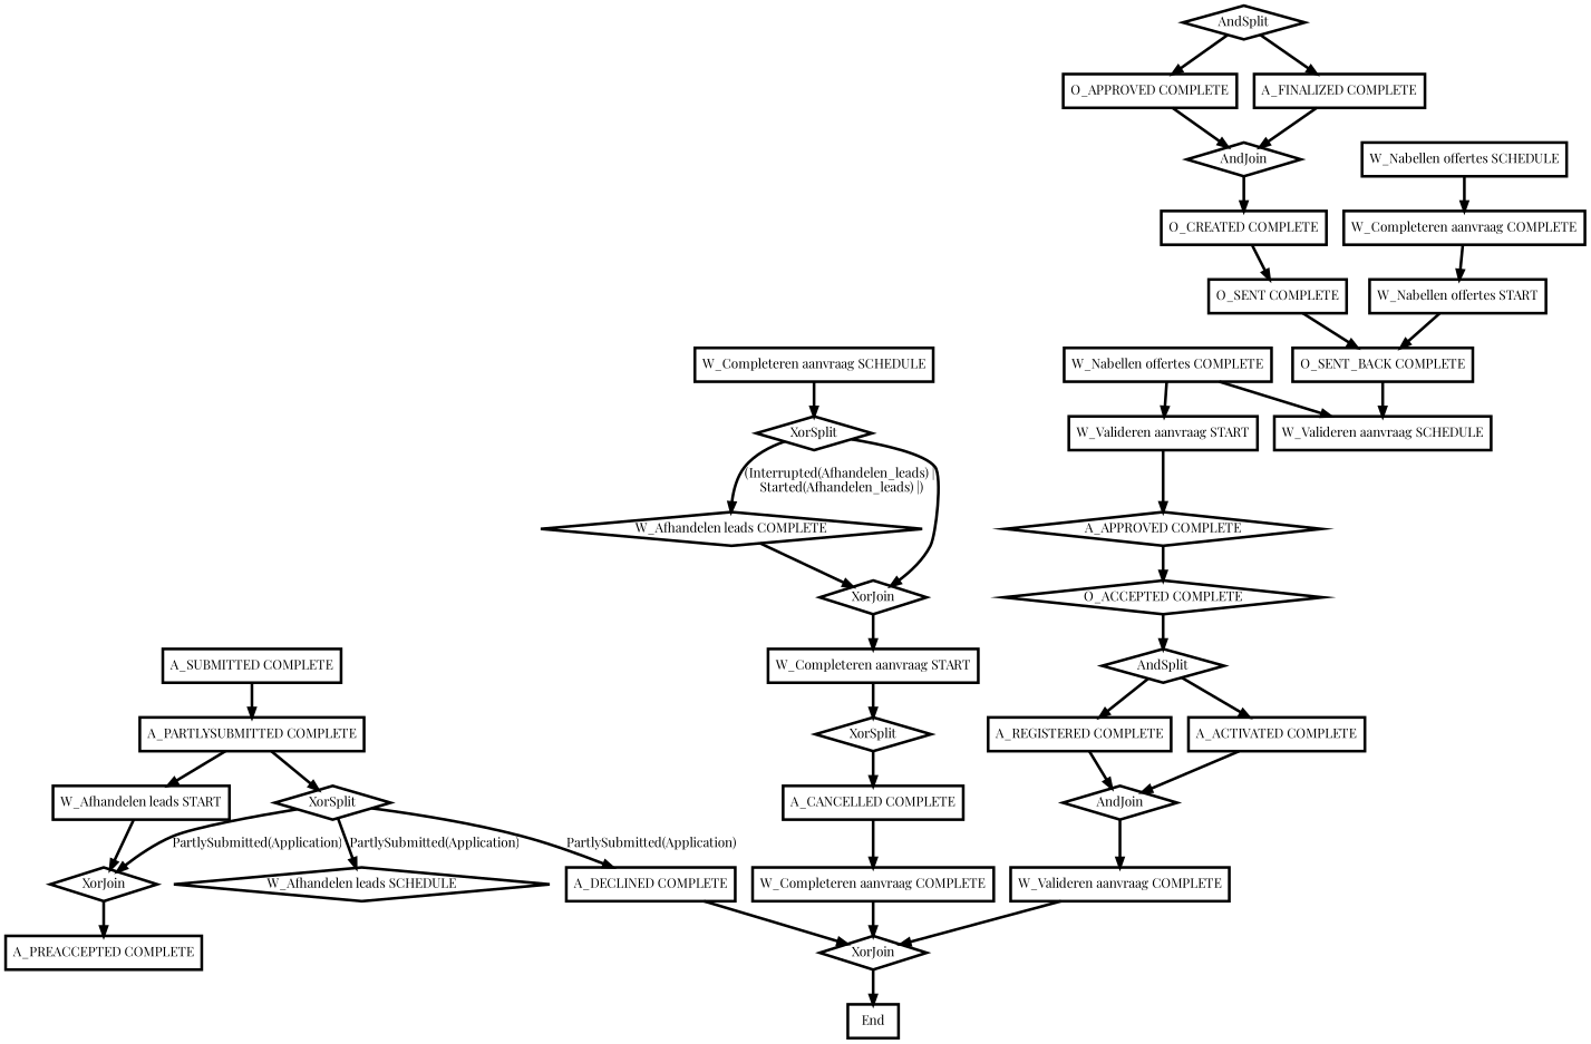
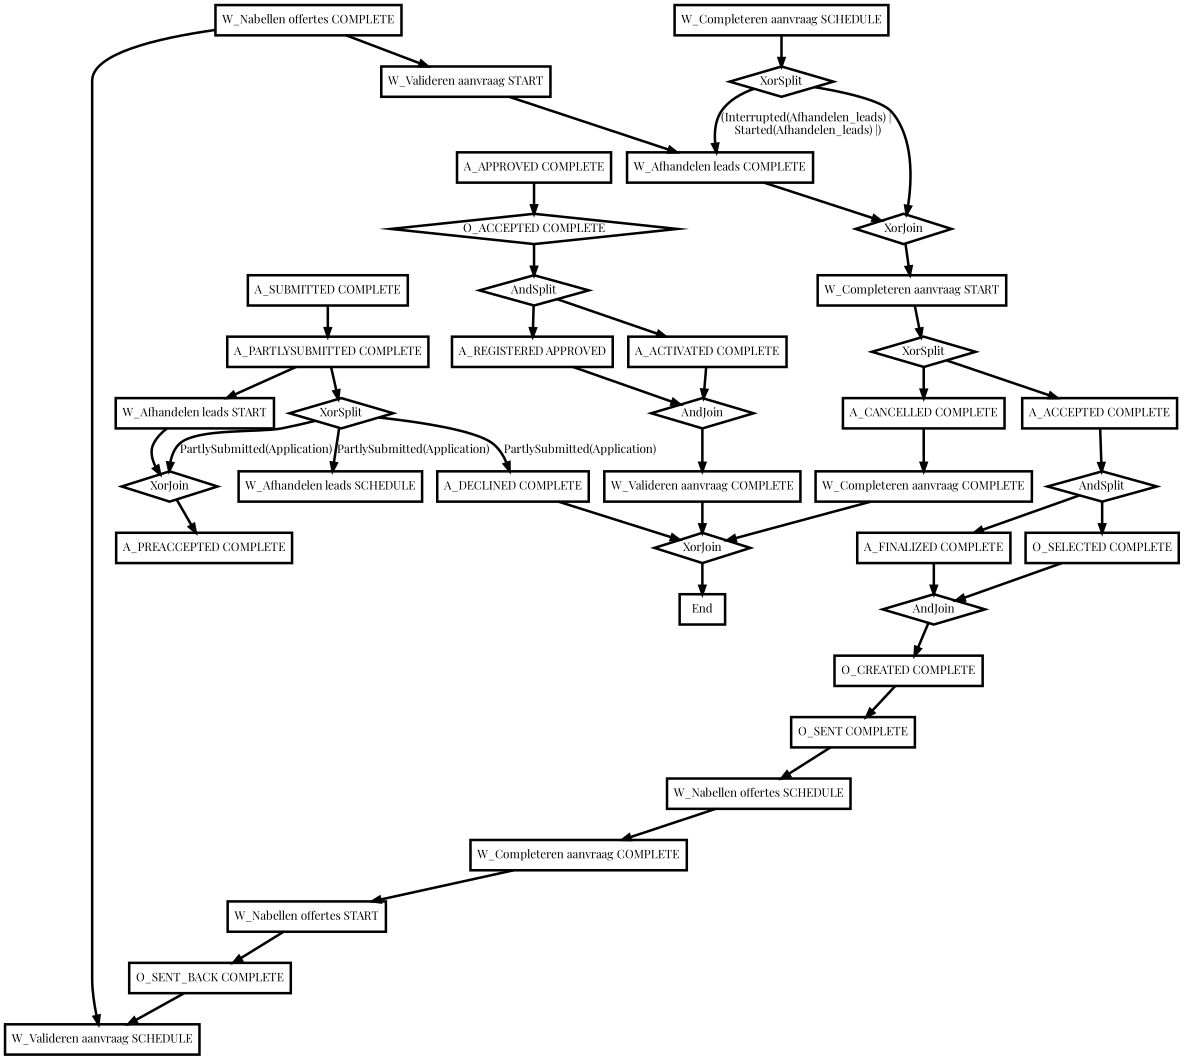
  digraph {
    fontname="Playfair Display"
    node [fontname="Playfair Display" penwidth=3 shape=box]
    edge [fontname="Playfair Display" penwidth=3]
    n1 [label="A_SUBMITTED COMPLETE"]
    n2 [label="A_PARTLYSUBMITTED COMPLETE"]
    n3 [label=XorSplit shape=diamond]
    n4 [label="W_Afhandelen leads START"]
    n5 [label=XorJoin shape=diamond]
-   n6 [label="W_Afhandelen leads SCHEDULE" shape=diamond]
+   n6 [label="W_Afhandelen leads SCHEDULE"]
    n7 [label="A_DECLINED COMPLETE"]
    n8 [label="A_PREACCEPTED COMPLETE"]
    n9 [label=XorJoin shape=diamond]
    n10 [label=End]
    n11 [label="W_Completeren aanvraag SCHEDULE"]
    n12 [label=XorSplit shape=diamond]
    n13 [label=XorJoin shape=diamond]
-   n14 [label="W_Afhandelen leads COMPLETE" shape=diamond]
+   n14 [label="W_Afhandelen leads COMPLETE"]
    n15 [label="W_Completeren aanvraag START"]
    n16 [label=XorSplit shape=diamond]
+   n17 [label="A_ACCEPTED COMPLETE"]
    n18 [label="A_CANCELLED COMPLETE"]
    n19 [label=AndSplit shape=diamond]
    n20 [label="W_Completeren aanvraag COMPLETE"]
-   n21 [label="O_APPROVED COMPLETE"]
+   n21 [label="O_SELECTED COMPLETE"]
    n22 [label="A_FINALIZED COMPLETE"]
    n23 [label=AndJoin shape=diamond]
    n24 [label="O_CREATED COMPLETE"]
    n25 [label="O_SENT COMPLETE"]
    n26 [label="W_Nabellen offertes SCHEDULE"]
    n27 [label="W_Completeren aanvraag COMPLETE"]
    n28 [label="W_Nabellen offertes START"]
    n29 [label="O_SENT_BACK COMPLETE"]
    n30 [label="W_Valideren aanvraag SCHEDULE"]
    n31 [label="W_Nabellen offertes COMPLETE"]
    n32 [label="W_Valideren aanvraag START"]
-   n33 [label="A_APPROVED COMPLETE" shape=diamond]
+   n33 [label="A_APPROVED COMPLETE"]
    n34 [label="O_ACCEPTED COMPLETE" shape=diamond]
    n35 [label=AndSplit shape=diamond]
-   n36 [label="A_REGISTERED COMPLETE"]
+   n36 [label="A_REGISTERED APPROVED"]
    n37 [label="A_ACTIVATED COMPLETE"]
    n38 [label=AndJoin shape=diamond]
    n39 [label="W_Valideren aanvraag COMPLETE"]
    n1 -> n2
    n2 -> n3
    n2 -> n4
    n3 -> n5 [label="PartlySubmitted(Application)"]
    n3 -> n6 [label="PartlySubmitted(Application)"]
    n3 -> n7 [label="PartlySubmitted(Application)"]
    n4 -> n5
    n5 -> n8
    n7 -> n9
    n9 -> n10
    n11 -> n12
    n12 -> n13
    n12 -> n14 [label="(Interrupted(Afhandelen_leads) |\n Started(Afhandelen_leads) |)"]
    n13 -> n15
    n14 -> n13
    n15 -> n16
+   n16 -> n17
    n16 -> n18
+   n17 -> n19
    n18 -> n20
    n19 -> n21
    n19 -> n22
    n20 -> n9
    n21 -> n23
    n22 -> n23
    n23 -> n24
    n24 -> n25
-   n25 -> n29
+   n25 -> n26
    n26 -> n27
    n27 -> n28
    n28 -> n29
    n29 -> n30
    n31 -> n30
    n31 -> n32
-   n32 -> n33
+   n32 -> n14
    n33 -> n34
    n34 -> n35
    n35 -> n36
    n35 -> n37
    n36 -> n38
    n37 -> n38
    n38 -> n39
    n39 -> n9
  }
